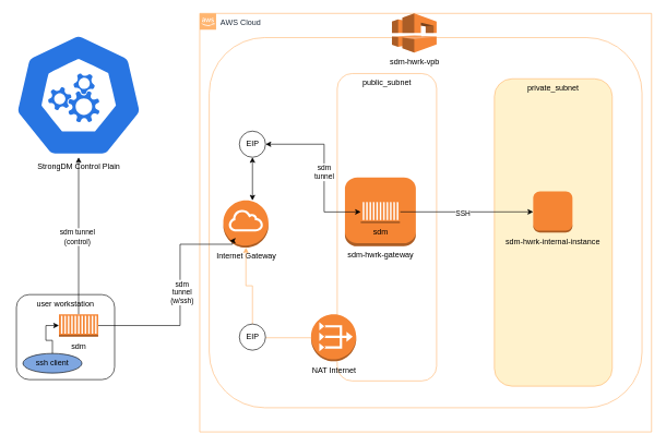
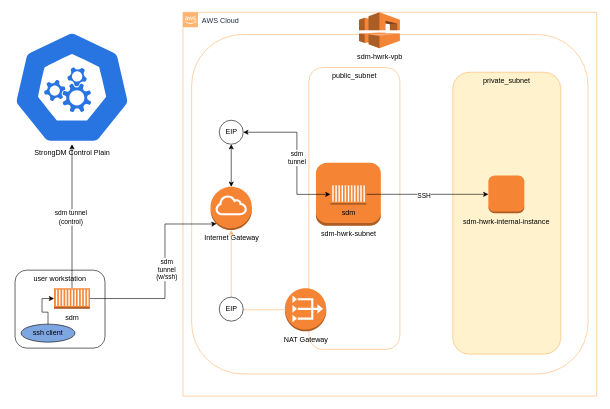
  <mxCell id="0" />
  <mxCell id="1" parent="0" />
  <mxCell id="2" value="AWS Cloud" style="points=[[0,0],[0.25,0],[0.5,0],[0.75,0],[1,0],[1,0.25],[1,0.5],[1,0.75],[1,1],[0.75,1],[0.5,1],[0.25,1],[0,1],[0,0.75],[0,0.5],[0,0.25]];outlineConnect=0;gradientColor=none;html=1;whiteSpace=wrap;fontSize=12;fontStyle=0;shape=mxgraph.aws4.group;grIcon=mxgraph.aws4.group_aws_cloud_alt;strokeColor=#FFB570;fillColor=none;verticalAlign=top;align=left;spacingLeft=30;fontColor=#232F3E;dashed=0;labelBackgroundColor=#ffffff;container=1;pointerEvents=0;collapsible=0;recursiveResize=0;" parent="1" vertex="1"><mxGeometry x="304" y="20" width="690" height="640" as="geometry" /></mxCell>
  <mxCell id="3" value="" style="rounded=1;whiteSpace=wrap;html=1;strokeColor=#FFB570;" vertex="1" parent="2"><mxGeometry x="14.5" y="37" width="661" height="566" as="geometry" /></mxCell>
  <mxCell id="4" value="sdm-hwrk-vpb" style="outlineConnect=0;dashed=0;verticalLabelPosition=bottom;verticalAlign=top;align=center;html=1;shape=mxgraph.aws3.vpc;fillColor=#F58536;gradientColor=none;" vertex="1" parent="2"><mxGeometry x="293.5" width="68.25" height="60" as="geometry" /></mxCell>
  <mxCell id="5" value="public_subnet" style="rounded=1;whiteSpace=wrap;html=1;verticalAlign=top;strokeColor=#FFB570;" vertex="1" parent="2"><mxGeometry x="210" y="92" width="151.75" height="470" as="geometry" /></mxCell>
  <mxCell id="6" value="private_subnet" style="rounded=1;whiteSpace=wrap;html=1;verticalAlign=top;strokeColor=#FFB570;fillColor=#fff2cc;" vertex="1" parent="2"><mxGeometry x="450" y="100" width="180" height="470" as="geometry" /></mxCell>
- <mxCell id="7" value="Internet Gateway" style="outlineConnect=0;dashed=0;verticalLabelPosition=bottom;verticalAlign=top;align=center;html=1;shape=mxgraph.aws3.internet_gateway;fillColor=#F58534;gradientColor=none;" vertex="1" parent="2"><mxGeometry x="36" y="286" width="69" height="72" as="geometry" /></mxCell>
- <mxCell id="8" value="NAT Internet" style="outlineConnect=0;dashed=0;verticalLabelPosition=bottom;verticalAlign=top;align=center;html=1;shape=mxgraph.aws3.vpc_nat_gateway;fillColor=#F58534;gradientColor=none;" vertex="1" parent="2"><mxGeometry x="170" y="460" width="69" height="72" as="geometry" /></mxCell>
+ <mxCell id="7" value="Internet Gateway" style="outlineConnect=0;dashed=0;verticalLabelPosition=bottom;verticalAlign=top;align=center;html=1;shape=mxgraph.aws3.internet_gateway;fillColor=#F58534;gradientColor=none;" vertex="1" parent="2"><mxGeometry x="46" y="291" width="69" height="72" as="geometry" /></mxCell>
+ <mxCell id="8" value="NAT Gateway" style="outlineConnect=0;dashed=0;verticalLabelPosition=bottom;verticalAlign=top;align=center;html=1;shape=mxgraph.aws3.vpc_nat_gateway;fillColor=#F58534;gradientColor=none;" vertex="1" parent="2"><mxGeometry x="170" y="460" width="69" height="72" as="geometry" /></mxCell>
  <mxCell id="9" style="edgeStyle=orthogonalEdgeStyle;rounded=0;orthogonalLoop=1;jettySize=auto;html=1;entryX=0.5;entryY=1;entryDx=0;entryDy=0;entryPerimeter=0;strokeColor=#FFB570;" edge="1" parent="2" source="20" target="7"><mxGeometry relative="1" as="geometry"><mxPoint x="60" y="460" as="sourcePoint" /><Array as="points" /></mxGeometry></mxCell>
  <mxCell id="10" style="edgeStyle=orthogonalEdgeStyle;rounded=0;orthogonalLoop=1;jettySize=auto;html=1;startArrow=classic;startFill=1;" edge="1" parent="2" source="15" target="7"><mxGeometry relative="1" as="geometry"><Array as="points"><mxPoint x="80" y="217" /><mxPoint x="80" y="217" /></Array></mxGeometry></mxCell>
- <mxCell id="11" value="sdm-hwrk-gateway" style="outlineConnect=0;dashed=0;verticalLabelPosition=bottom;verticalAlign=top;align=center;html=1;shape=mxgraph.aws3.instance;fillColor=#F58534;gradientColor=none;" vertex="1" parent="2"><mxGeometry x="221.75" y="251" width="108.25" height="105" as="geometry" /></mxCell>
+ <mxCell id="11" value="sdm-hwrk-subnet" style="outlineConnect=0;dashed=0;verticalLabelPosition=bottom;verticalAlign=top;align=center;html=1;shape=mxgraph.aws3.instance;fillColor=#F58534;gradientColor=none;" vertex="1" parent="2"><mxGeometry x="221.75" y="251" width="108.25" height="105" as="geometry" /></mxCell>
  <mxCell id="12" value="sdm-hwrk-internal-instance" style="outlineConnect=0;dashed=0;verticalLabelPosition=bottom;verticalAlign=top;align=center;html=1;shape=mxgraph.aws3.instance;fillColor=#F58534;gradientColor=none;" vertex="1" parent="2"><mxGeometry x="509.25" y="272" width="60" height="63" as="geometry" /></mxCell>
  <mxCell id="13" value="" style="edgeStyle=orthogonalEdgeStyle;rounded=0;orthogonalLoop=1;jettySize=auto;html=1;startArrow=classic;startFill=1;" edge="1" parent="2" source="18" target="15"><mxGeometry relative="1" as="geometry"><mxPoint x="692" y="343" as="sourcePoint" /><mxPoint x="579" y="276" as="targetPoint" /><Array as="points"><mxPoint x="190" y="304" /><mxPoint x="190" y="200" /></Array></mxGeometry></mxCell>
  <mxCell id="14" value="sdm&lt;div&gt;tunnel&lt;/div&gt;" style="edgeLabel;html=1;align=center;verticalAlign=middle;resizable=0;points=[];" vertex="1" connectable="0" parent="13"><mxGeometry x="-0.063" y="1" relative="1" as="geometry"><mxPoint as="offset" /></mxGeometry></mxCell>
  <mxCell id="15" value="EIP" style="ellipse;whiteSpace=wrap;html=1;aspect=fixed;" vertex="1" parent="2"><mxGeometry x="60.5" y="180" width="40" height="40" as="geometry" /></mxCell>
  <mxCell id="16" style="edgeStyle=orthogonalEdgeStyle;rounded=0;orthogonalLoop=1;jettySize=auto;html=1;entryX=0;entryY=0.5;entryDx=0;entryDy=0;entryPerimeter=0;exitX=1;exitY=0.5;exitDx=0;exitDy=0;exitPerimeter=0;" edge="1" parent="2" source="18" target="12"><mxGeometry relative="1" as="geometry" /></mxCell>
  <mxCell id="17" value="SSH" style="edgeLabel;html=1;align=center;verticalAlign=middle;resizable=0;points=[];" vertex="1" connectable="0" parent="16"><mxGeometry x="-0.052" y="-2" relative="1" as="geometry"><mxPoint as="offset" /></mxGeometry></mxCell>
  <mxCell id="18" value="sdm" style="outlineConnect=0;dashed=0;verticalLabelPosition=bottom;verticalAlign=top;align=center;html=1;shape=mxgraph.aws3.ec2_compute_container;fillColor=#F58534;gradientColor=none;" vertex="1" parent="2"><mxGeometry x="245.88" y="286.25" width="60" height="34.5" as="geometry" /></mxCell>
  <mxCell id="19" value="" style="edgeStyle=orthogonalEdgeStyle;rounded=0;orthogonalLoop=1;jettySize=auto;html=1;entryX=0.5;entryY=1;entryDx=0;entryDy=0;entryPerimeter=0;strokeColor=#FFB570;" edge="1" parent="2" source="8" target="20"><mxGeometry relative="1" as="geometry"><mxPoint x="640" y="536" as="sourcePoint" /><mxPoint x="551" y="403" as="targetPoint" /><Array as="points"><mxPoint x="81" y="496" /></Array></mxGeometry></mxCell>
  <mxCell id="20" value="EIP" style="ellipse;whiteSpace=wrap;html=1;aspect=fixed;" vertex="1" parent="2"><mxGeometry x="60.5" y="475" width="40" height="40" as="geometry" /></mxCell>
  <mxCell id="21" value="StrongDM Control Plain" style="aspect=fixed;sketch=0;html=1;dashed=0;whitespace=wrap;verticalLabelPosition=bottom;verticalAlign=top;fillColor=#2875E2;strokeColor=#ffffff;points=[[0.005,0.63,0],[0.1,0.2,0],[0.9,0.2,0],[0.5,0,0],[0.995,0.63,0],[0.72,0.99,0],[0.5,1,0],[0.28,0.99,0]];shape=mxgraph.kubernetes.icon2;prIcon=control_plane" vertex="1" parent="1"><mxGeometry x="20.04" y="50" width="197.92" height="190" as="geometry" /></mxCell>
  <mxCell id="22" value="user workstation" style="rounded=1;whiteSpace=wrap;html=1;verticalAlign=top;" vertex="1" parent="1"><mxGeometry x="24" y="450" width="150" height="130" as="geometry" /></mxCell>
  <mxCell id="23" style="edgeStyle=orthogonalEdgeStyle;rounded=0;orthogonalLoop=1;jettySize=auto;html=1;" edge="1" parent="1" source="27" target="21"><mxGeometry relative="1" as="geometry" /></mxCell>
  <mxCell id="24" value="sdm tunnel&lt;div&gt;(control)&lt;/div&gt;" style="edgeLabel;html=1;align=center;verticalAlign=middle;resizable=0;points=[];" vertex="1" connectable="0" parent="23"><mxGeometry x="-0.006" y="3" relative="1" as="geometry"><mxPoint as="offset" /></mxGeometry></mxCell>
  <mxCell id="25" style="edgeStyle=orthogonalEdgeStyle;rounded=0;orthogonalLoop=1;jettySize=auto;html=1;entryX=0.145;entryY=0.855;entryDx=0;entryDy=0;entryPerimeter=0;" edge="1" parent="1" source="27" target="7"><mxGeometry relative="1" as="geometry"><mxPoint x="274" y="350" as="targetPoint" /><Array as="points"><mxPoint x="274" y="497" /><mxPoint x="274" y="373" /><mxPoint x="354" y="373" /></Array></mxGeometry></mxCell>
  <mxCell id="26" value="sdm&lt;div&gt;tunnel&lt;/div&gt;&lt;div&gt;(w/ssh)&lt;/div&gt;" style="edgeLabel;html=1;align=center;verticalAlign=middle;resizable=0;points=[];" vertex="1" connectable="0" parent="25"><mxGeometry x="0.04" y="-2" relative="1" as="geometry"><mxPoint as="offset" /></mxGeometry></mxCell>
  <mxCell id="27" value="sdm" style="outlineConnect=0;dashed=0;verticalLabelPosition=bottom;verticalAlign=top;align=center;html=1;shape=mxgraph.aws3.ec2_compute_container;fillColor=#F58534;gradientColor=none;" vertex="1" parent="1"><mxGeometry x="89" y="480" width="60" height="34.5" as="geometry" /></mxCell>
  <mxCell id="28" style="edgeStyle=orthogonalEdgeStyle;rounded=0;orthogonalLoop=1;jettySize=auto;html=1;exitX=0.5;exitY=1;exitDx=0;exitDy=0;" edge="1" parent="1" source="2" target="2"><mxGeometry relative="1" as="geometry" /></mxCell>
  <mxCell id="29" value="ssh client" style="ellipse;whiteSpace=wrap;html=1;fillColor=#7EA6E0;" vertex="1" parent="1"><mxGeometry x="34" y="540" width="90" height="30" as="geometry" /></mxCell>
  <mxCell id="30" style="edgeStyle=orthogonalEdgeStyle;rounded=0;orthogonalLoop=1;jettySize=auto;html=1;entryX=0;entryY=0.5;entryDx=0;entryDy=0;entryPerimeter=0;" edge="1" parent="1" source="29" target="27"><mxGeometry relative="1" as="geometry" /></mxCell>
